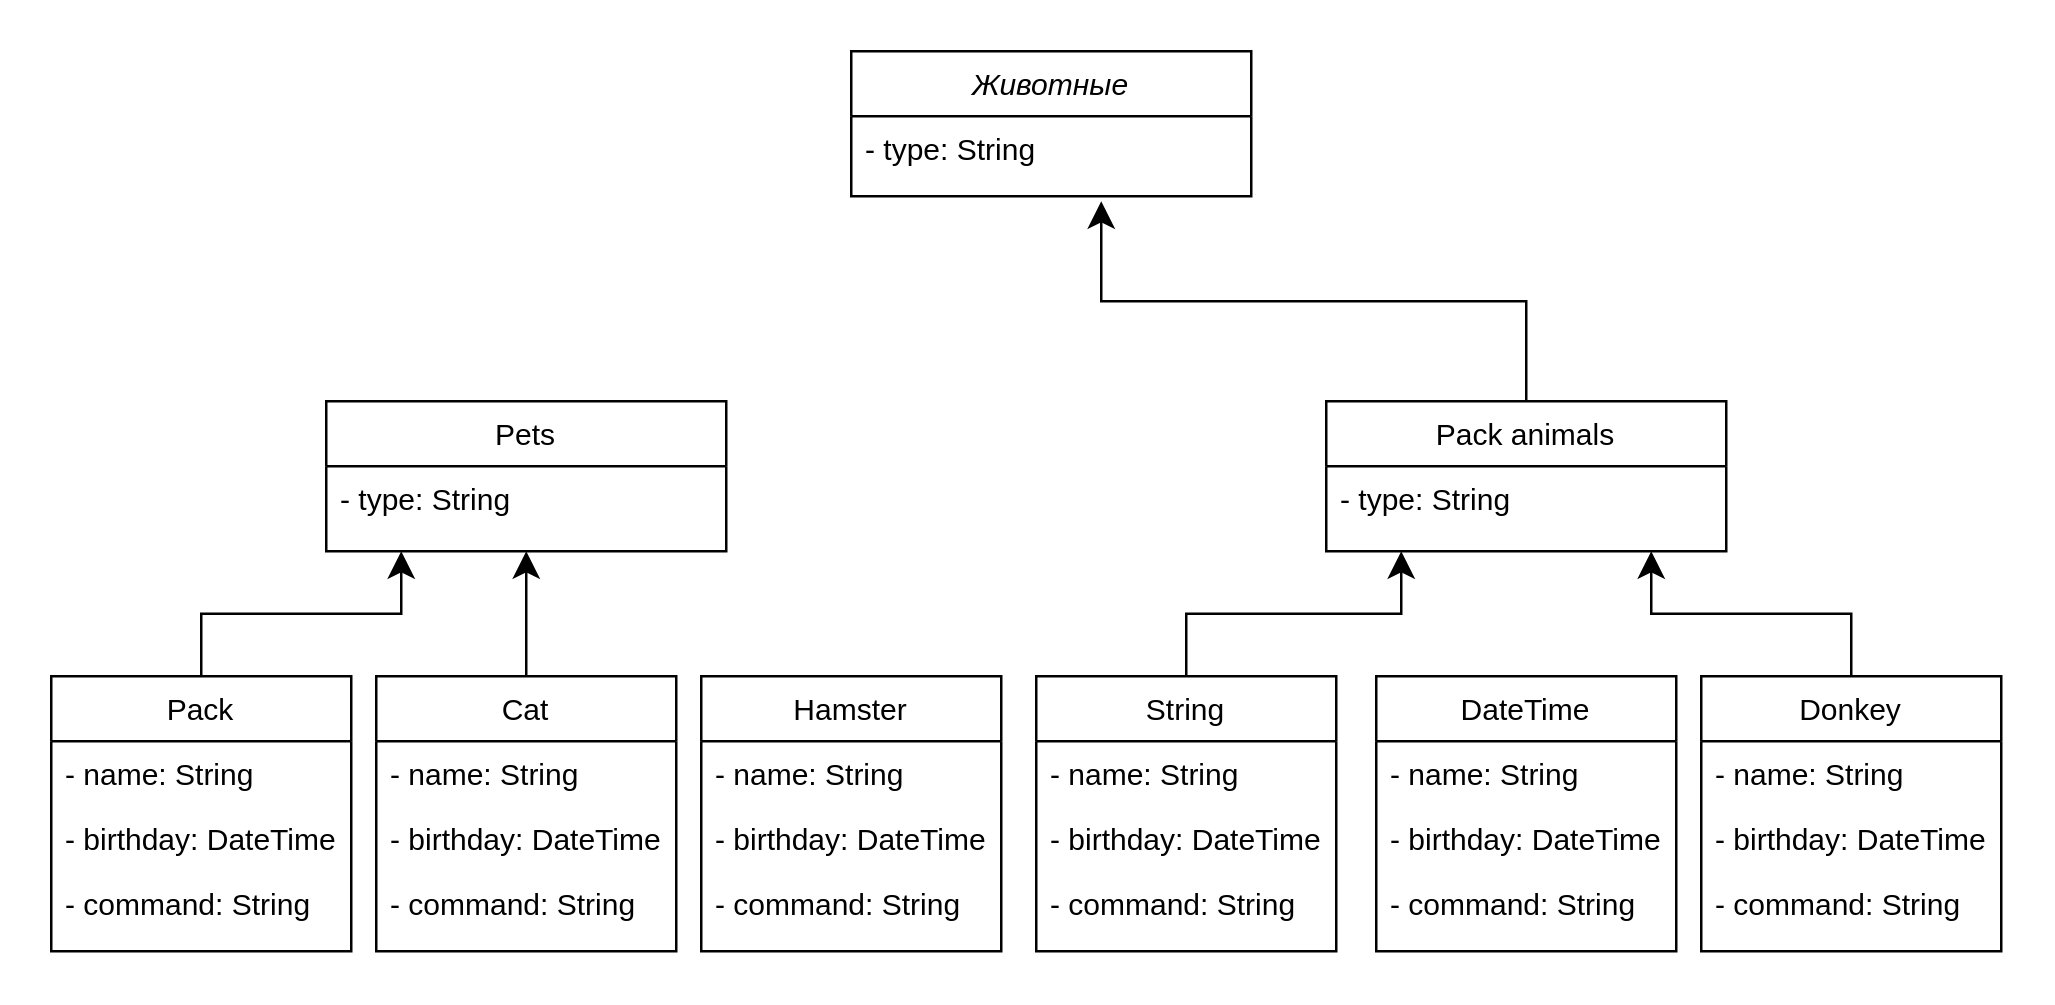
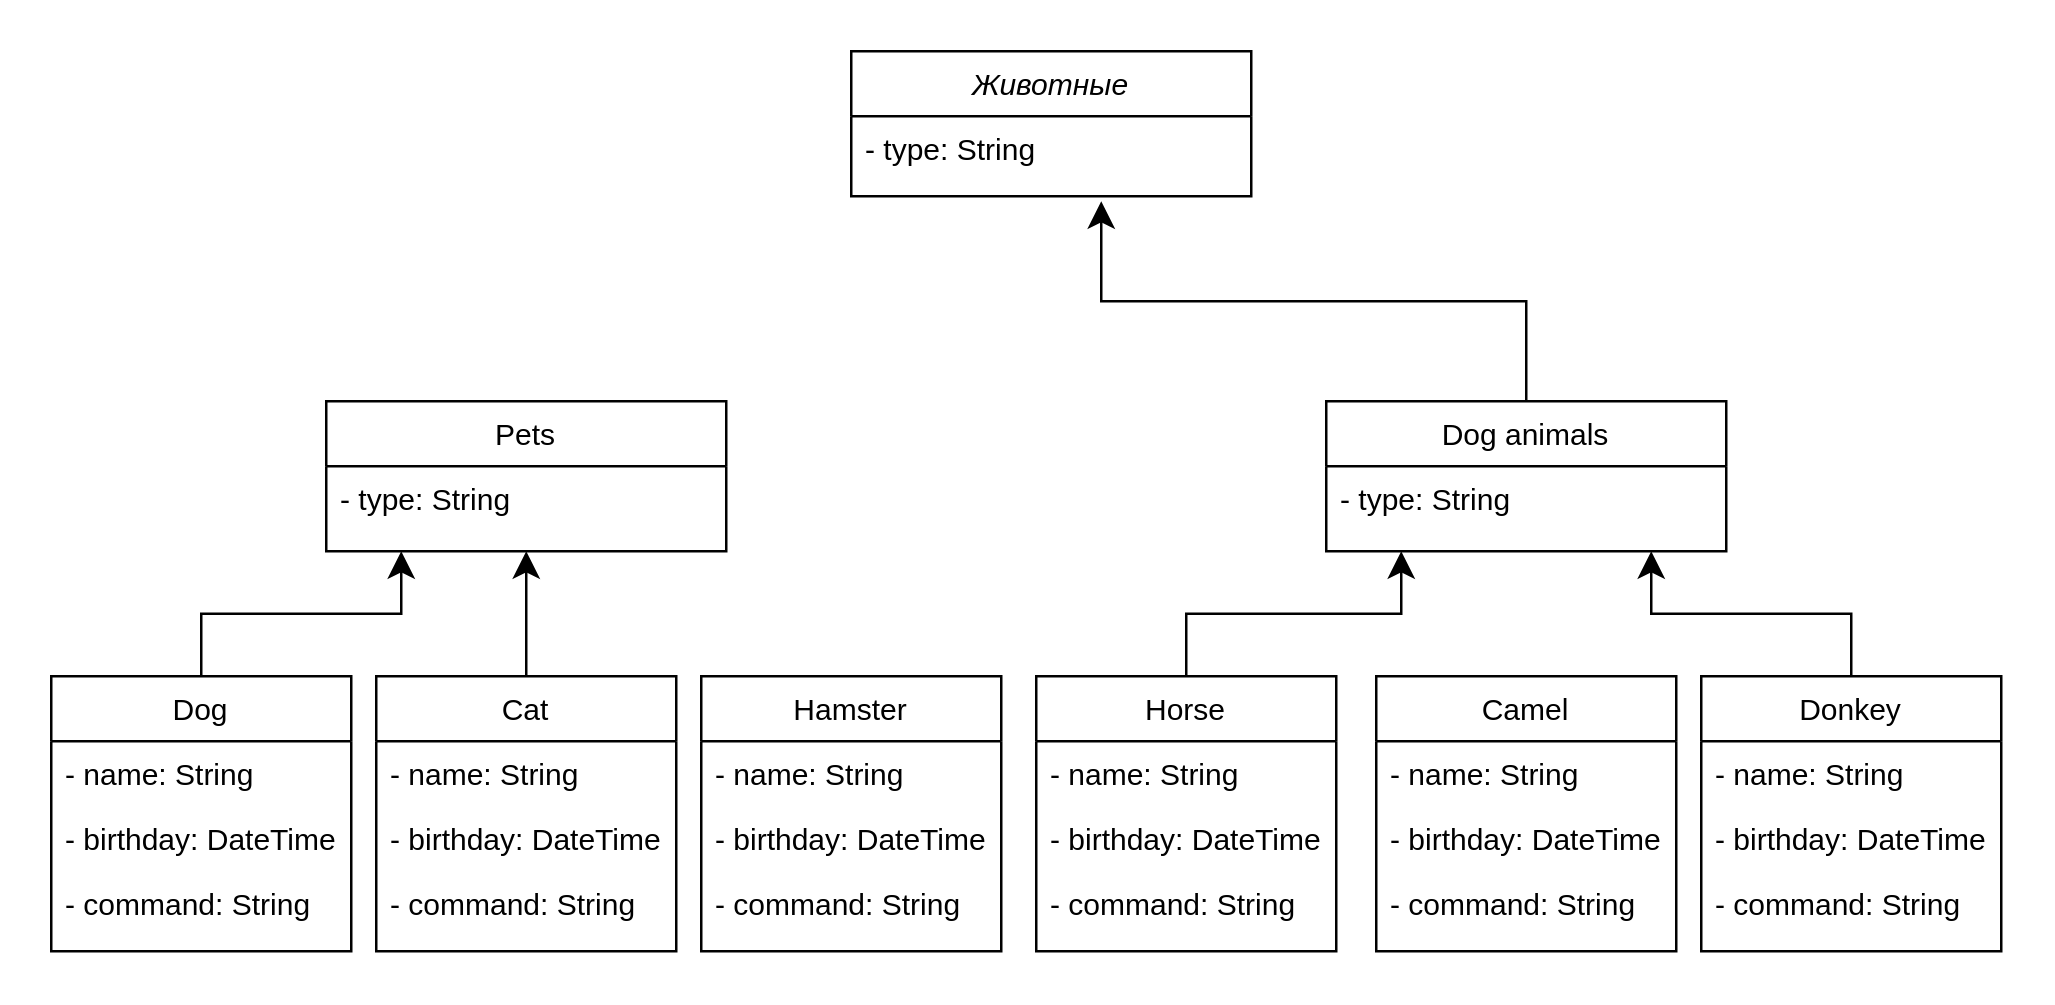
  <mxCell id="0" />
  <mxCell id="1" parent="0" />
  <mxCell id="2" value="Животные" style="swimlane;fontStyle=2;align=center;verticalAlign=top;childLayout=stackLayout;horizontal=1;startSize=26;horizontalStack=0;resizeParent=1;resizeLast=0;collapsible=1;marginBottom=0;rounded=0;shadow=0;strokeWidth=1;" parent="1" vertex="1"><mxGeometry x="340" y="20" width="160" height="58" as="geometry"><mxRectangle x="230" y="140" width="160" height="26" as="alternateBounds" /></mxGeometry></mxCell>
  <mxCell id="3" value="- type: String" style="text;align=left;verticalAlign=top;spacingLeft=4;spacingRight=4;overflow=hidden;rotatable=0;points=[[0,0.5],[1,0.5]];portConstraint=eastwest;" parent="2" vertex="1"><mxGeometry y="26" width="160" height="26" as="geometry" /></mxCell>
  <mxCell id="4" value="Pets" style="swimlane;fontStyle=0;align=center;verticalAlign=top;childLayout=stackLayout;horizontal=1;startSize=26;horizontalStack=0;resizeParent=1;resizeLast=0;collapsible=1;marginBottom=0;rounded=0;shadow=0;strokeWidth=1;" parent="1" vertex="1"><mxGeometry x="130" y="160" width="160" height="60" as="geometry"><mxRectangle x="130" y="380" width="160" height="26" as="alternateBounds" /></mxGeometry></mxCell>
  <mxCell id="5" value="- type: String" style="text;align=left;verticalAlign=top;spacingLeft=4;spacingRight=4;overflow=hidden;rotatable=0;points=[[0,0.5],[1,0.5]];portConstraint=eastwest;" parent="4" vertex="1"><mxGeometry y="26" width="160" height="26" as="geometry" /></mxCell>
- <mxCell id="6" value="Pack" style="swimlane;fontStyle=0;align=center;verticalAlign=top;childLayout=stackLayout;horizontal=1;startSize=26;horizontalStack=0;resizeParent=1;resizeLast=0;collapsible=1;marginBottom=0;rounded=0;shadow=0;strokeWidth=1;" vertex="1" parent="1"><mxGeometry x="20" y="270" width="120" height="110" as="geometry"><mxRectangle x="130" y="380" width="160" height="26" as="alternateBounds" /></mxGeometry></mxCell>
+ <mxCell id="6" value="Dog" style="swimlane;fontStyle=0;align=center;verticalAlign=top;childLayout=stackLayout;horizontal=1;startSize=26;horizontalStack=0;resizeParent=1;resizeLast=0;collapsible=1;marginBottom=0;rounded=0;shadow=0;strokeWidth=1;" vertex="1" parent="1"><mxGeometry x="20" y="270" width="120" height="110" as="geometry"><mxRectangle x="130" y="380" width="160" height="26" as="alternateBounds" /></mxGeometry></mxCell>
  <mxCell id="7" value="- name: String" style="text;align=left;verticalAlign=top;spacingLeft=4;spacingRight=4;overflow=hidden;rotatable=0;points=[[0,0.5],[1,0.5]];portConstraint=eastwest;" vertex="1" parent="6"><mxGeometry y="26" width="120" height="26" as="geometry" /></mxCell>
  <mxCell id="8" value="- birthday: DateTime" style="text;align=left;verticalAlign=top;spacingLeft=4;spacingRight=4;overflow=hidden;rotatable=0;points=[[0,0.5],[1,0.5]];portConstraint=eastwest;" vertex="1" parent="6"><mxGeometry y="52" width="120" height="26" as="geometry" /></mxCell>
  <mxCell id="9" value="- command: String" style="text;align=left;verticalAlign=top;spacingLeft=4;spacingRight=4;overflow=hidden;rotatable=0;points=[[0,0.5],[1,0.5]];portConstraint=eastwest;" vertex="1" parent="6"><mxGeometry y="78" width="120" height="26" as="geometry" /></mxCell>
  <mxCell id="10" value="Cat" style="swimlane;fontStyle=0;align=center;verticalAlign=top;childLayout=stackLayout;horizontal=1;startSize=26;horizontalStack=0;resizeParent=1;resizeLast=0;collapsible=1;marginBottom=0;rounded=0;shadow=0;strokeWidth=1;" vertex="1" parent="1"><mxGeometry x="150" y="270" width="120" height="110" as="geometry"><mxRectangle x="130" y="380" width="160" height="26" as="alternateBounds" /></mxGeometry></mxCell>
  <mxCell id="11" value="- name: String" style="text;align=left;verticalAlign=top;spacingLeft=4;spacingRight=4;overflow=hidden;rotatable=0;points=[[0,0.5],[1,0.5]];portConstraint=eastwest;" vertex="1" parent="10"><mxGeometry y="26" width="120" height="26" as="geometry" /></mxCell>
  <mxCell id="12" value="- birthday: DateTime" style="text;align=left;verticalAlign=top;spacingLeft=4;spacingRight=4;overflow=hidden;rotatable=0;points=[[0,0.5],[1,0.5]];portConstraint=eastwest;" vertex="1" parent="10"><mxGeometry y="52" width="120" height="26" as="geometry" /></mxCell>
  <mxCell id="13" value="- command: String" style="text;align=left;verticalAlign=top;spacingLeft=4;spacingRight=4;overflow=hidden;rotatable=0;points=[[0,0.5],[1,0.5]];portConstraint=eastwest;" vertex="1" parent="10"><mxGeometry y="78" width="120" height="26" as="geometry" /></mxCell>
  <mxCell id="14" value="Hamster" style="swimlane;fontStyle=0;align=center;verticalAlign=top;childLayout=stackLayout;horizontal=1;startSize=26;horizontalStack=0;resizeParent=1;resizeLast=0;collapsible=1;marginBottom=0;rounded=0;shadow=0;strokeWidth=1;" vertex="1" parent="1"><mxGeometry x="280" y="270" width="120" height="110" as="geometry"><mxRectangle x="130" y="380" width="160" height="26" as="alternateBounds" /></mxGeometry></mxCell>
  <mxCell id="15" value="- name: String" style="text;align=left;verticalAlign=top;spacingLeft=4;spacingRight=4;overflow=hidden;rotatable=0;points=[[0,0.5],[1,0.5]];portConstraint=eastwest;" vertex="1" parent="14"><mxGeometry y="26" width="120" height="26" as="geometry" /></mxCell>
  <mxCell id="16" value="- birthday: DateTime" style="text;align=left;verticalAlign=top;spacingLeft=4;spacingRight=4;overflow=hidden;rotatable=0;points=[[0,0.5],[1,0.5]];portConstraint=eastwest;" vertex="1" parent="14"><mxGeometry y="52" width="120" height="26" as="geometry" /></mxCell>
  <mxCell id="17" value="- command: String" style="text;align=left;verticalAlign=top;spacingLeft=4;spacingRight=4;overflow=hidden;rotatable=0;points=[[0,0.5],[1,0.5]];portConstraint=eastwest;" vertex="1" parent="14"><mxGeometry y="78" width="120" height="26" as="geometry" /></mxCell>
  <mxCell id="18" style="edgeStyle=elbowEdgeStyle;rounded=0;orthogonalLoop=1;jettySize=auto;html=1;exitX=0.5;exitY=0;exitDx=0;exitDy=0;fontSize=12;startSize=8;endSize=8;elbow=vertical;" edge="1" parent="1" source="19"><mxGeometry relative="1" as="geometry"><mxPoint x="560" y="220" as="targetPoint" /></mxGeometry></mxCell>
- <mxCell id="19" value="String" style="swimlane;fontStyle=0;align=center;verticalAlign=top;childLayout=stackLayout;horizontal=1;startSize=26;horizontalStack=0;resizeParent=1;resizeLast=0;collapsible=1;marginBottom=0;rounded=0;shadow=0;strokeWidth=1;" vertex="1" parent="1"><mxGeometry x="414" y="270" width="120" height="110" as="geometry"><mxRectangle x="130" y="380" width="160" height="26" as="alternateBounds" /></mxGeometry></mxCell>
+ <mxCell id="19" value="Horse" style="swimlane;fontStyle=0;align=center;verticalAlign=top;childLayout=stackLayout;horizontal=1;startSize=26;horizontalStack=0;resizeParent=1;resizeLast=0;collapsible=1;marginBottom=0;rounded=0;shadow=0;strokeWidth=1;" vertex="1" parent="1"><mxGeometry x="414" y="270" width="120" height="110" as="geometry"><mxRectangle x="130" y="380" width="160" height="26" as="alternateBounds" /></mxGeometry></mxCell>
  <mxCell id="20" value="- name: String" style="text;align=left;verticalAlign=top;spacingLeft=4;spacingRight=4;overflow=hidden;rotatable=0;points=[[0,0.5],[1,0.5]];portConstraint=eastwest;" vertex="1" parent="19"><mxGeometry y="26" width="120" height="26" as="geometry" /></mxCell>
  <mxCell id="21" value="- birthday: DateTime" style="text;align=left;verticalAlign=top;spacingLeft=4;spacingRight=4;overflow=hidden;rotatable=0;points=[[0,0.5],[1,0.5]];portConstraint=eastwest;" vertex="1" parent="19"><mxGeometry y="52" width="120" height="26" as="geometry" /></mxCell>
  <mxCell id="22" value="- command: String" style="text;align=left;verticalAlign=top;spacingLeft=4;spacingRight=4;overflow=hidden;rotatable=0;points=[[0,0.5],[1,0.5]];portConstraint=eastwest;" vertex="1" parent="19"><mxGeometry y="78" width="120" height="26" as="geometry" /></mxCell>
- <mxCell id="23" value="DateTime" style="swimlane;fontStyle=0;align=center;verticalAlign=top;childLayout=stackLayout;horizontal=1;startSize=26;horizontalStack=0;resizeParent=1;resizeLast=0;collapsible=1;marginBottom=0;rounded=0;shadow=0;strokeWidth=1;" vertex="1" parent="1"><mxGeometry x="550" y="270" width="120" height="110" as="geometry"><mxRectangle x="130" y="380" width="160" height="26" as="alternateBounds" /></mxGeometry></mxCell>
+ <mxCell id="23" value="Camel" style="swimlane;fontStyle=0;align=center;verticalAlign=top;childLayout=stackLayout;horizontal=1;startSize=26;horizontalStack=0;resizeParent=1;resizeLast=0;collapsible=1;marginBottom=0;rounded=0;shadow=0;strokeWidth=1;" vertex="1" parent="1"><mxGeometry x="550" y="270" width="120" height="110" as="geometry"><mxRectangle x="130" y="380" width="160" height="26" as="alternateBounds" /></mxGeometry></mxCell>
  <mxCell id="24" value="- name: String" style="text;align=left;verticalAlign=top;spacingLeft=4;spacingRight=4;overflow=hidden;rotatable=0;points=[[0,0.5],[1,0.5]];portConstraint=eastwest;" vertex="1" parent="23"><mxGeometry y="26" width="120" height="26" as="geometry" /></mxCell>
  <mxCell id="25" value="- birthday: DateTime" style="text;align=left;verticalAlign=top;spacingLeft=4;spacingRight=4;overflow=hidden;rotatable=0;points=[[0,0.5],[1,0.5]];portConstraint=eastwest;" vertex="1" parent="23"><mxGeometry y="52" width="120" height="26" as="geometry" /></mxCell>
  <mxCell id="26" value="- command: String" style="text;align=left;verticalAlign=top;spacingLeft=4;spacingRight=4;overflow=hidden;rotatable=0;points=[[0,0.5],[1,0.5]];portConstraint=eastwest;" vertex="1" parent="23"><mxGeometry y="78" width="120" height="26" as="geometry" /></mxCell>
  <mxCell id="27" style="edgeStyle=elbowEdgeStyle;rounded=0;orthogonalLoop=1;jettySize=auto;html=1;exitX=0.5;exitY=0;exitDx=0;exitDy=0;fontSize=12;startSize=8;endSize=8;elbow=vertical;" edge="1" parent="1" source="28"><mxGeometry relative="1" as="geometry"><mxPoint x="660" y="220" as="targetPoint" /></mxGeometry></mxCell>
  <mxCell id="28" value="Donkey" style="swimlane;fontStyle=0;align=center;verticalAlign=top;childLayout=stackLayout;horizontal=1;startSize=26;horizontalStack=0;resizeParent=1;resizeLast=0;collapsible=1;marginBottom=0;rounded=0;shadow=0;strokeWidth=1;" vertex="1" parent="1"><mxGeometry x="680" y="270" width="120" height="110" as="geometry"><mxRectangle x="130" y="380" width="160" height="26" as="alternateBounds" /></mxGeometry></mxCell>
  <mxCell id="29" value="- name: String" style="text;align=left;verticalAlign=top;spacingLeft=4;spacingRight=4;overflow=hidden;rotatable=0;points=[[0,0.5],[1,0.5]];portConstraint=eastwest;" vertex="1" parent="28"><mxGeometry y="26" width="120" height="26" as="geometry" /></mxCell>
  <mxCell id="30" value="- birthday: DateTime" style="text;align=left;verticalAlign=top;spacingLeft=4;spacingRight=4;overflow=hidden;rotatable=0;points=[[0,0.5],[1,0.5]];portConstraint=eastwest;" vertex="1" parent="28"><mxGeometry y="52" width="120" height="26" as="geometry" /></mxCell>
  <mxCell id="31" value="- command: String" style="text;align=left;verticalAlign=top;spacingLeft=4;spacingRight=4;overflow=hidden;rotatable=0;points=[[0,0.5],[1,0.5]];portConstraint=eastwest;" vertex="1" parent="28"><mxGeometry y="78" width="120" height="26" as="geometry" /></mxCell>
  <mxCell id="32" style="edgeStyle=elbowEdgeStyle;rounded=0;orthogonalLoop=1;jettySize=auto;html=1;exitX=0.5;exitY=0;exitDx=0;exitDy=0;fontSize=12;startSize=8;endSize=8;elbow=vertical;" edge="1" parent="1" source="6"><mxGeometry relative="1" as="geometry"><mxPoint x="160" y="220" as="targetPoint" /></mxGeometry></mxCell>
  <mxCell id="33" style="edgeStyle=none;curved=1;rounded=0;orthogonalLoop=1;jettySize=auto;html=1;exitX=0.5;exitY=0;exitDx=0;exitDy=0;fontSize=12;startSize=8;endSize=8;" edge="1" parent="1" source="10"><mxGeometry relative="1" as="geometry"><mxPoint x="210" y="220" as="targetPoint" /></mxGeometry></mxCell>
  <mxCell id="34" style="edgeStyle=elbowEdgeStyle;rounded=0;orthogonalLoop=1;jettySize=auto;html=1;exitX=0.5;exitY=0;exitDx=0;exitDy=0;fontSize=12;startSize=8;endSize=8;elbow=vertical;" edge="1" parent="1" source="35"><mxGeometry relative="1" as="geometry"><mxPoint x="440" y="80" as="targetPoint" /></mxGeometry></mxCell>
- <mxCell id="35" value="Pack animals" style="swimlane;fontStyle=0;align=center;verticalAlign=top;childLayout=stackLayout;horizontal=1;startSize=26;horizontalStack=0;resizeParent=1;resizeLast=0;collapsible=1;marginBottom=0;rounded=0;shadow=0;strokeWidth=1;" vertex="1" parent="1"><mxGeometry x="530" y="160" width="160" height="60" as="geometry"><mxRectangle x="130" y="380" width="160" height="26" as="alternateBounds" /></mxGeometry></mxCell>
+ <mxCell id="35" value="Dog animals" style="swimlane;fontStyle=0;align=center;verticalAlign=top;childLayout=stackLayout;horizontal=1;startSize=26;horizontalStack=0;resizeParent=1;resizeLast=0;collapsible=1;marginBottom=0;rounded=0;shadow=0;strokeWidth=1;" vertex="1" parent="1"><mxGeometry x="530" y="160" width="160" height="60" as="geometry"><mxRectangle x="130" y="380" width="160" height="26" as="alternateBounds" /></mxGeometry></mxCell>
  <mxCell id="36" value="- type: String" style="text;align=left;verticalAlign=top;spacingLeft=4;spacingRight=4;overflow=hidden;rotatable=0;points=[[0,0.5],[1,0.5]];portConstraint=eastwest;" vertex="1" parent="35"><mxGeometry y="26" width="160" height="26" as="geometry" /></mxCell>
